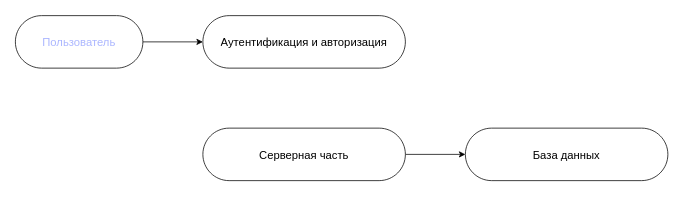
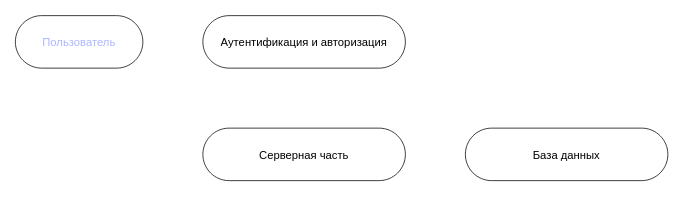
  <mxCell id="0" />
  <mxCell id="1" parent="0" />
- <mxCell id="2" value="" style="edgeStyle=orthogonalEdgeStyle;rounded=0;orthogonalLoop=1;jettySize=auto;html=1;" edge="1" parent="1" source="3" target="4"><mxGeometry relative="1" as="geometry" /></mxCell>
  <mxCell id="3" value="&lt;pre style=&quot;font-family: var(--font-family-code); overflow: auto; padding: calc(12px*var(--zoom)); font-size: 15px; text-align: start; margin-top: 0px !important; margin-bottom: 0px !important;&quot;&gt;&lt;font color=&quot;#abb6ff&quot;&gt;Пользователь&lt;/font&gt;&lt;/pre&gt;" style="html=1;dashed=0;whiteSpace=wrap;shape=mxgraph.dfd.start" vertex="1" parent="1"><mxGeometry x="20" y="20" width="170" height="70" as="geometry" /></mxCell>
  <mxCell id="4" value="&lt;pre style=&quot;font-family: var(--font-family-code); overflow: auto; padding: calc(12px*var(--zoom)); font-size: 15px; text-align: start; margin-top: 0px !important; margin-bottom: 0px !important;&quot;&gt;Аутентификация и авторизация&lt;/pre&gt;" style="html=1;dashed=0;whiteSpace=wrap;shape=mxgraph.dfd.start" vertex="1" parent="1"><mxGeometry x="270" y="20" width="270" height="70" as="geometry" /></mxCell>
- <mxCell id="5" value="" style="edgeStyle=orthogonalEdgeStyle;rounded=0;orthogonalLoop=1;jettySize=auto;html=1;" edge="1" parent="1" source="6" target="7"><mxGeometry relative="1" as="geometry" /></mxCell>
  <mxCell id="6" value="&lt;pre style=&quot;font-family: var(--font-family-code); overflow: auto; padding: calc(12px*var(--zoom)); font-size: 15px; text-align: start; margin-top: 0px !important; margin-bottom: 0px !important;&quot;&gt;Серверная часть&lt;/pre&gt;" style="html=1;dashed=0;whiteSpace=wrap;shape=mxgraph.dfd.start" vertex="1" parent="1"><mxGeometry x="270" y="170" width="270" height="70" as="geometry" /></mxCell>
  <mxCell id="7" value="&lt;pre style=&quot;font-family: var(--font-family-code); overflow: auto; padding: calc(12px*var(--zoom)); font-size: 15px; text-align: start; margin-top: 0px !important; margin-bottom: 0px !important;&quot;&gt;База данных&lt;/pre&gt;" style="html=1;dashed=0;whiteSpace=wrap;shape=mxgraph.dfd.start" vertex="1" parent="1"><mxGeometry x="620" y="170" width="270" height="70" as="geometry" /></mxCell>
